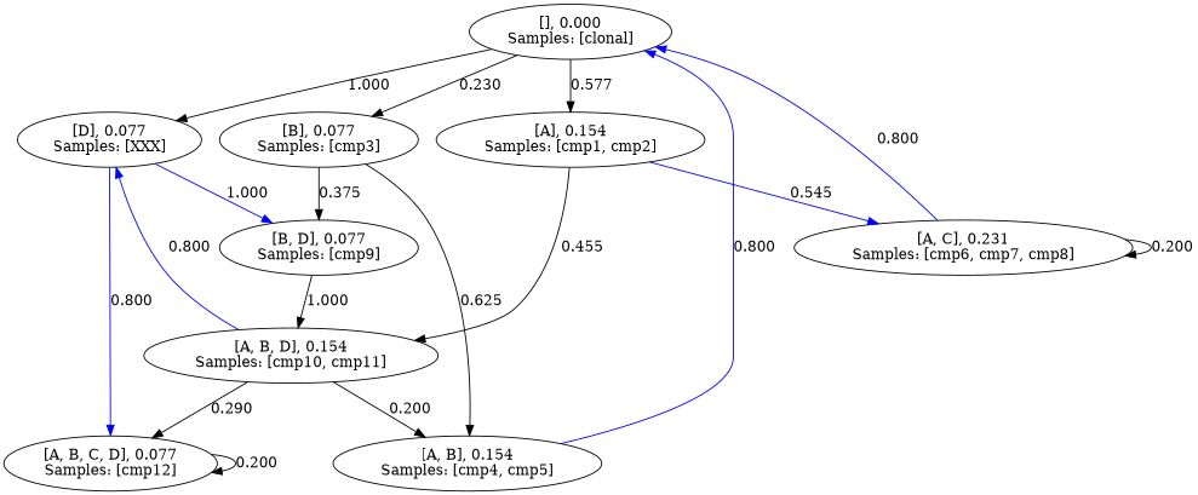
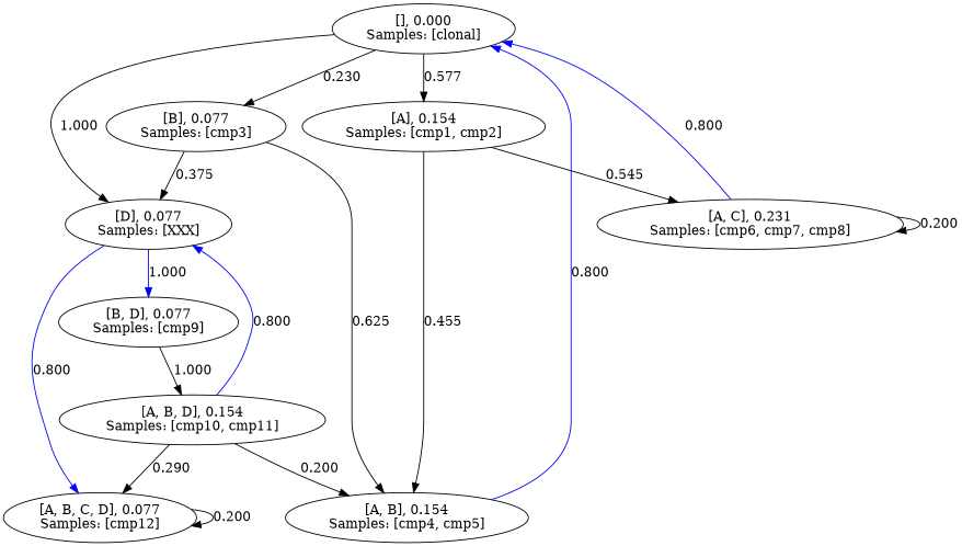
  digraph {
    n1 [label="[], 0.000\nSamples: [clonal]\n"]
    n2 [label="[D], 0.077\nSamples: [XXX]\n"]
    n3 [label="[B], 0.077\nSamples: [cmp3]\n"]
    n4 [label="[A], 0.154\nSamples: [cmp1, cmp2]\n"]
    n5 [label="[B, D], 0.077\nSamples: [cmp9]\n"]
    n6 [label="[A, B, C, D], 0.077\nSamples: [cmp12]\n"]
    n7 [label="[A, B], 0.154\nSamples: [cmp4, cmp5]\n"]
    n8 [label="[A, C], 0.231\nSamples: [cmp6, cmp7, cmp8]\n"]
    n9 [label="[A, B, D], 0.154\nSamples: [cmp10, cmp11]\n"]
    n1 -> n2 [label=1.000]
    n1 -> n3 [label=0.230]
    n1 -> n4 [label=0.577]
    n2 -> n5 [color=blue label=1.000]
    n2 -> n6 [color=blue label=0.800]
-   n3 -> n5 [label=0.375]
+   n3 -> n2 [label=0.375]
    n3 -> n7 [label=0.625]
-   n4 -> n9 [label=0.455]
-   n4 -> n8 [label=0.545 color=blue]
+   n4 -> n7 [label=0.455]
+   n4 -> n8 [label=0.545]
    n5 -> n9 [label=1.000]
    n6 -> n6 [label=0.200]
    n7 -> n1 [color=blue label=0.800]
    n8 -> n1 [color=blue label=0.800]
    n8 -> n8 [label=0.200]
    n9 -> n2 [color=blue label=0.800]
    n9 -> n6 [label=0.290]
    n9 -> n7 [label=0.200]
  }
